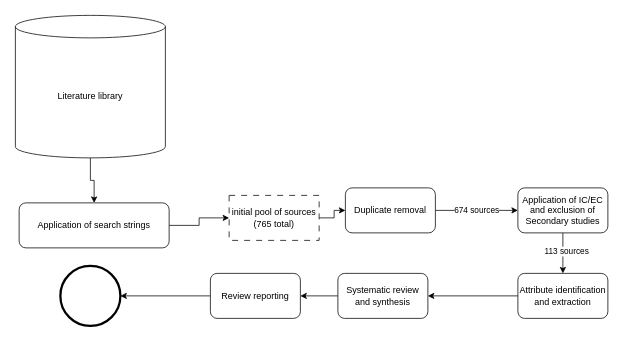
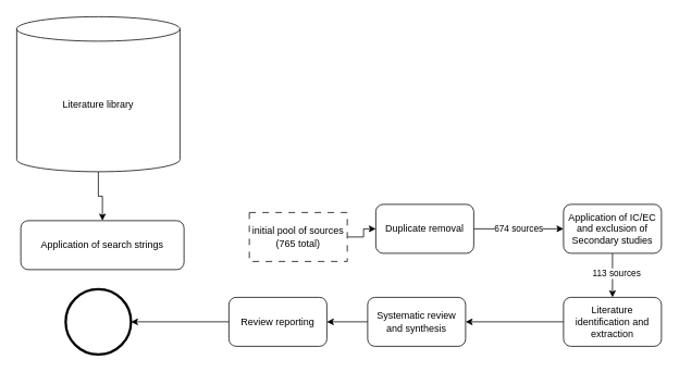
  <mxCell id="0" />
  <mxCell id="1" parent="0" />
  <mxCell id="2" value="" style="edgeStyle=orthogonalEdgeStyle;rounded=0;orthogonalLoop=1;jettySize=auto;html=1;" parent="1" source="3" target="5" edge="1"><mxGeometry relative="1" as="geometry" /></mxCell>
  <mxCell id="3" value="Literature library" style="shape=cylinder3;whiteSpace=wrap;html=1;boundedLbl=1;backgroundOutline=1;size=15;" parent="1" vertex="1"><mxGeometry x="20" y="20" width="200" height="190" as="geometry" /></mxCell>
- <mxCell id="4" value="" style="edgeStyle=orthogonalEdgeStyle;rounded=0;orthogonalLoop=1;jettySize=auto;html=1;" parent="1" source="5" target="7" edge="1"><mxGeometry relative="1" as="geometry" /></mxCell>
  <mxCell id="5" value="Application of search strings" style="rounded=1;whiteSpace=wrap;html=1;" parent="1" vertex="1"><mxGeometry x="25" y="270" width="200" height="60" as="geometry" /></mxCell>
  <mxCell id="6" value="" style="edgeStyle=orthogonalEdgeStyle;rounded=0;orthogonalLoop=1;jettySize=auto;html=1;" parent="1" source="7" target="9" edge="1"><mxGeometry relative="1" as="geometry" /></mxCell>
  <mxCell id="7" value="initial pool of sources&lt;br&gt;(765 total)" style="rounded=0;whiteSpace=wrap;html=1;dashed=1;dashPattern=8 8;" parent="1" vertex="1"><mxGeometry x="305" y="260" width="120" height="60" as="geometry" /></mxCell>
  <mxCell id="8" value="674 sources" style="edgeStyle=orthogonalEdgeStyle;rounded=0;orthogonalLoop=1;jettySize=auto;html=1;" parent="1" source="9" target="12" edge="1"><mxGeometry relative="1" as="geometry"><mxPoint as="offset" /></mxGeometry></mxCell>
  <mxCell id="9" value="Duplicate removal" style="rounded=1;whiteSpace=wrap;html=1;" parent="1" vertex="1"><mxGeometry x="460" y="250" width="120" height="60" as="geometry" /></mxCell>
  <mxCell id="10" value="" style="edgeStyle=orthogonalEdgeStyle;rounded=0;orthogonalLoop=1;jettySize=auto;html=1;" parent="1" source="12" target="14" edge="1"><mxGeometry relative="1" as="geometry" /></mxCell>
  <mxCell id="11" value="113 sources" style="edgeLabel;html=1;align=center;verticalAlign=middle;resizable=0;points=[];" vertex="1" connectable="0" parent="10"><mxGeometry x="-0.111" y="4" relative="1" as="geometry"><mxPoint as="offset" /></mxGeometry></mxCell>
  <mxCell id="12" value="Application of IC/EC and exclusion of Secondary studies" style="rounded=1;whiteSpace=wrap;html=1;" parent="1" vertex="1"><mxGeometry x="690" y="250" width="120" height="60" as="geometry" /></mxCell>
  <mxCell id="13" value="" style="edgeStyle=orthogonalEdgeStyle;rounded=0;orthogonalLoop=1;jettySize=auto;html=1;" parent="1" source="14" target="16" edge="1"><mxGeometry relative="1" as="geometry" /></mxCell>
- <mxCell id="14" value="Attribute identification and extraction" style="rounded=1;whiteSpace=wrap;html=1;" parent="1" vertex="1"><mxGeometry x="690" y="364" width="120" height="60" as="geometry" /></mxCell>
+ <mxCell id="14" value="Literature identification and extraction" style="rounded=1;whiteSpace=wrap;html=1;" parent="1" vertex="1"><mxGeometry x="690" y="364" width="120" height="60" as="geometry" /></mxCell>
  <mxCell id="15" value="" style="edgeStyle=orthogonalEdgeStyle;rounded=0;orthogonalLoop=1;jettySize=auto;html=1;" parent="1" source="16" target="18" edge="1"><mxGeometry relative="1" as="geometry" /></mxCell>
  <mxCell id="16" value="Systematic review and synthesis" style="whiteSpace=wrap;html=1;rounded=1;" parent="1" vertex="1"><mxGeometry x="450" y="364" width="120" height="60" as="geometry" /></mxCell>
  <mxCell id="17" style="edgeStyle=orthogonalEdgeStyle;rounded=0;orthogonalLoop=1;jettySize=auto;html=1;" parent="1" source="18" target="19" edge="1"><mxGeometry relative="1" as="geometry" /></mxCell>
  <mxCell id="18" value="Review reporting" style="whiteSpace=wrap;html=1;rounded=1;" parent="1" vertex="1"><mxGeometry x="280" y="364" width="120" height="60" as="geometry" /></mxCell>
  <mxCell id="19" value="" style="points=[[0.145,0.145,0],[0.5,0,0],[0.855,0.145,0],[1,0.5,0],[0.855,0.855,0],[0.5,1,0],[0.145,0.855,0],[0,0.5,0]];shape=mxgraph.bpmn.event;html=1;verticalLabelPosition=bottom;labelBackgroundColor=#ffffff;verticalAlign=top;align=center;perimeter=ellipsePerimeter;outlineConnect=0;aspect=fixed;outline=end;symbol=terminate2;" parent="1" vertex="1"><mxGeometry x="80" y="354" width="80" height="80" as="geometry" /></mxCell>
